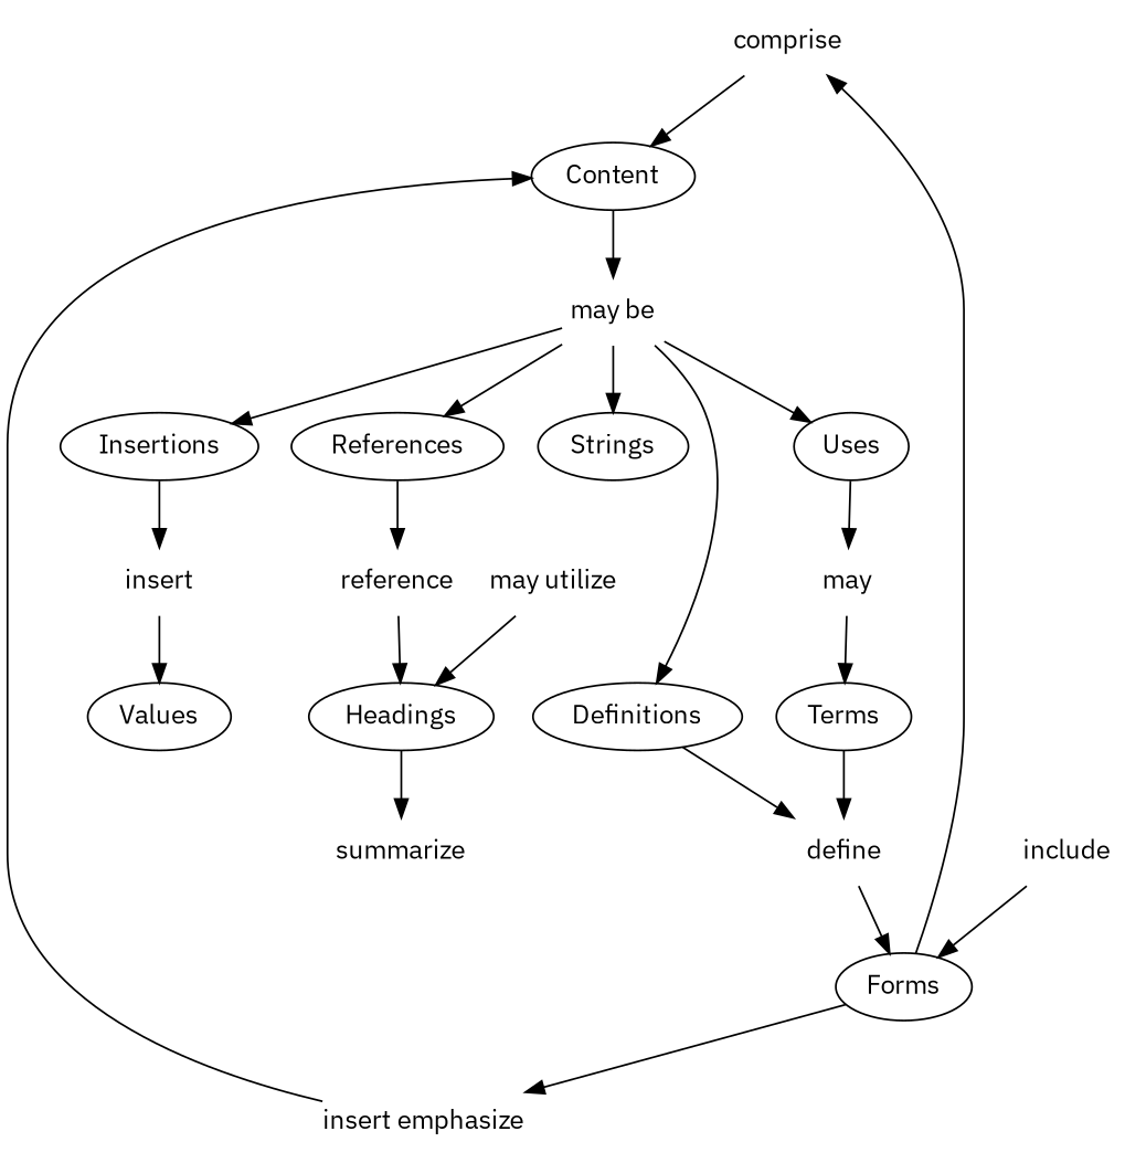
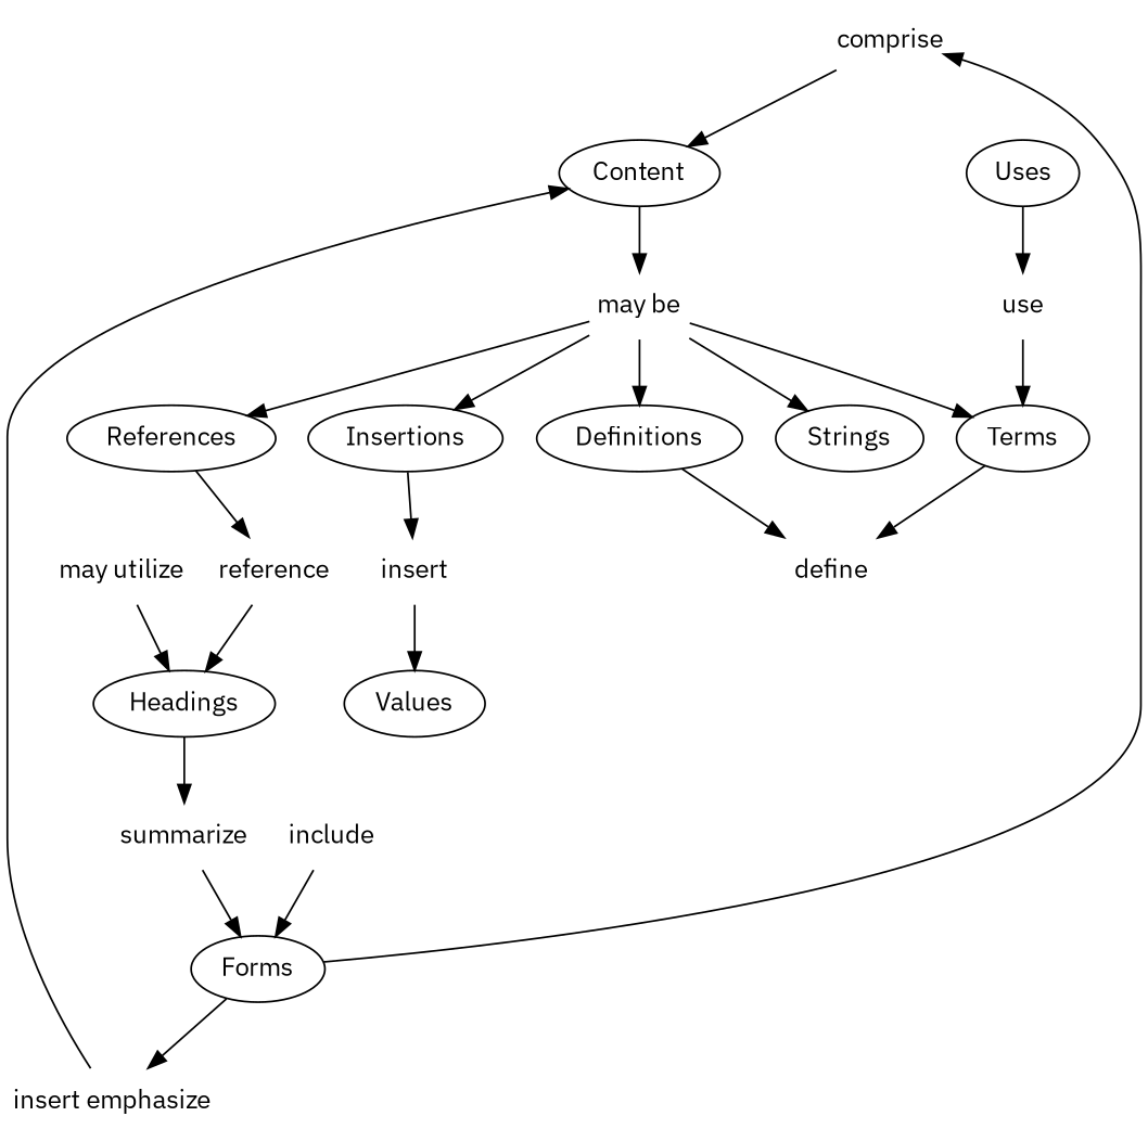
  digraph {
    fontname="IBM Plex Sans"
    node [fontname="IBM Plex Sans"]
    edge [fontname="IBM Plex Sans"]
    comprise [margin=0 shape=none]
    Content
    Forms
    n4 [label="insert emphasize" margin=0 shape=none]
    n5 [label="may be" margin=0 shape=none]
    Definitions
    Uses
    Insertions
    References
    Strings
    include [margin=0 shape=none]
    n12 [label="may utilize" margin=0 shape=none]
    Headings
    summarize [margin=0 shape=none]
    define [margin=0 shape=none]
    Terms
-   use [margin=0 shape=none label=may]
+   use [margin=0 shape=none]
    insert [margin=0 shape=none]
    Values
    reference [margin=0 shape=none]
    comprise -> Content
    Content -> n5
    Forms -> comprise
    Forms -> n4
    n4 -> Content
    n5 -> Definitions
-   n5 -> Uses
+   n5 -> Terms
    n5 -> Insertions
    n5 -> References
    n5 -> Strings
    Definitions -> define
    Uses -> use
    Insertions -> insert
    References -> reference
    include -> Forms
    n12 -> Headings
    Headings -> summarize
-   define -> Forms
+   summarize -> Forms
    Terms -> define
    use -> Terms
    insert -> Values
    reference -> Headings
  }
